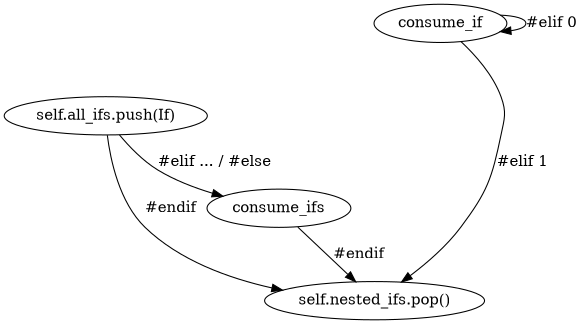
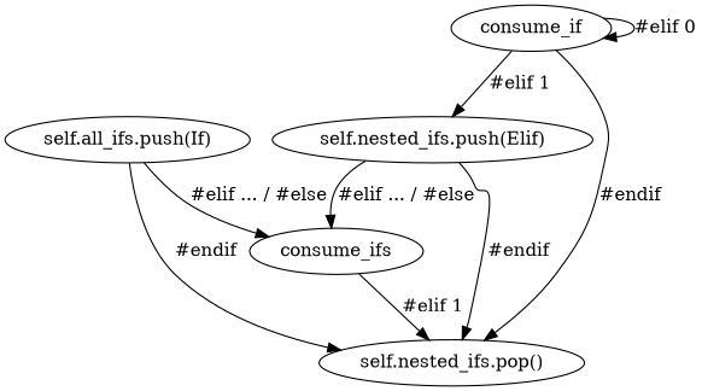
  strict digraph {
    n1 [label="self.all_ifs.push(If)"]
    n2 [label="self.nested_ifs.pop()"]
    n3 [label=consume_ifs]
+   n4 [label="self.nested_ifs.push(Elif)"]
    consume_if
    n1 -> n2 [label="#endif"]
    n1 -> n3 [label="#elif ... / #else"]
-   n3 -> n2 [label="#endif"]
-   consume_if -> n2 [label="#elif 1"]
+   n3 -> n2 [label="#elif 1"]
+   n4 -> n2 [label="#endif"]
+   n4 -> n3 [label="#elif ... / #else"]
+   consume_if -> n2 [label="#endif"]
+   consume_if -> n4 [label="#elif 1"]
    consume_if -> consume_if [label="#elif 0"]
  }
